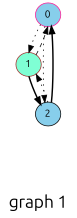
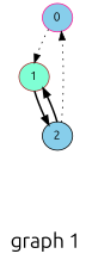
  digraph {
    fontname=Ubuntu
    fontsize=24
    label="\ngraph 1\n"
    splines=false
    node [fillcolor=skyblue fontname=Ubuntu shape=ellipse style=filled]
    edge [fontname=Ubuntu style=dotted]
    0 [color=deeppink height=0.3 width=0.3]
    1 [color=brown fillcolor=aquamarine height=0.3 width=0.3]
    2 [color=black height=0.3 width=0.3]
    0 -> 1
-   0 -> 2
-   1 -> 0 [style=dashed]
    1 -> 2 [style=bold]
-   2 -> 0 [style=bold]
-   2 -> 1
+   2 -> 0
+   2 -> 1 [style=bold]
  }
